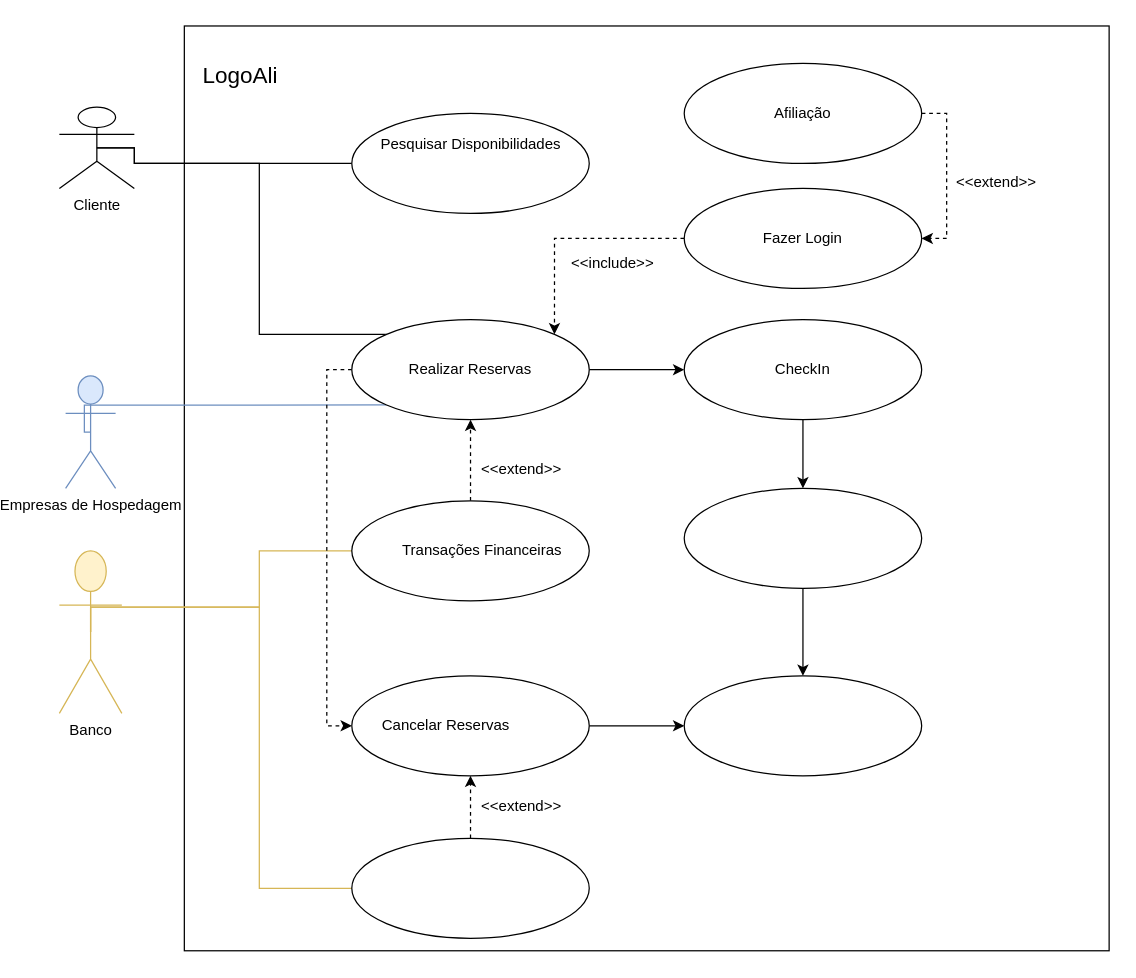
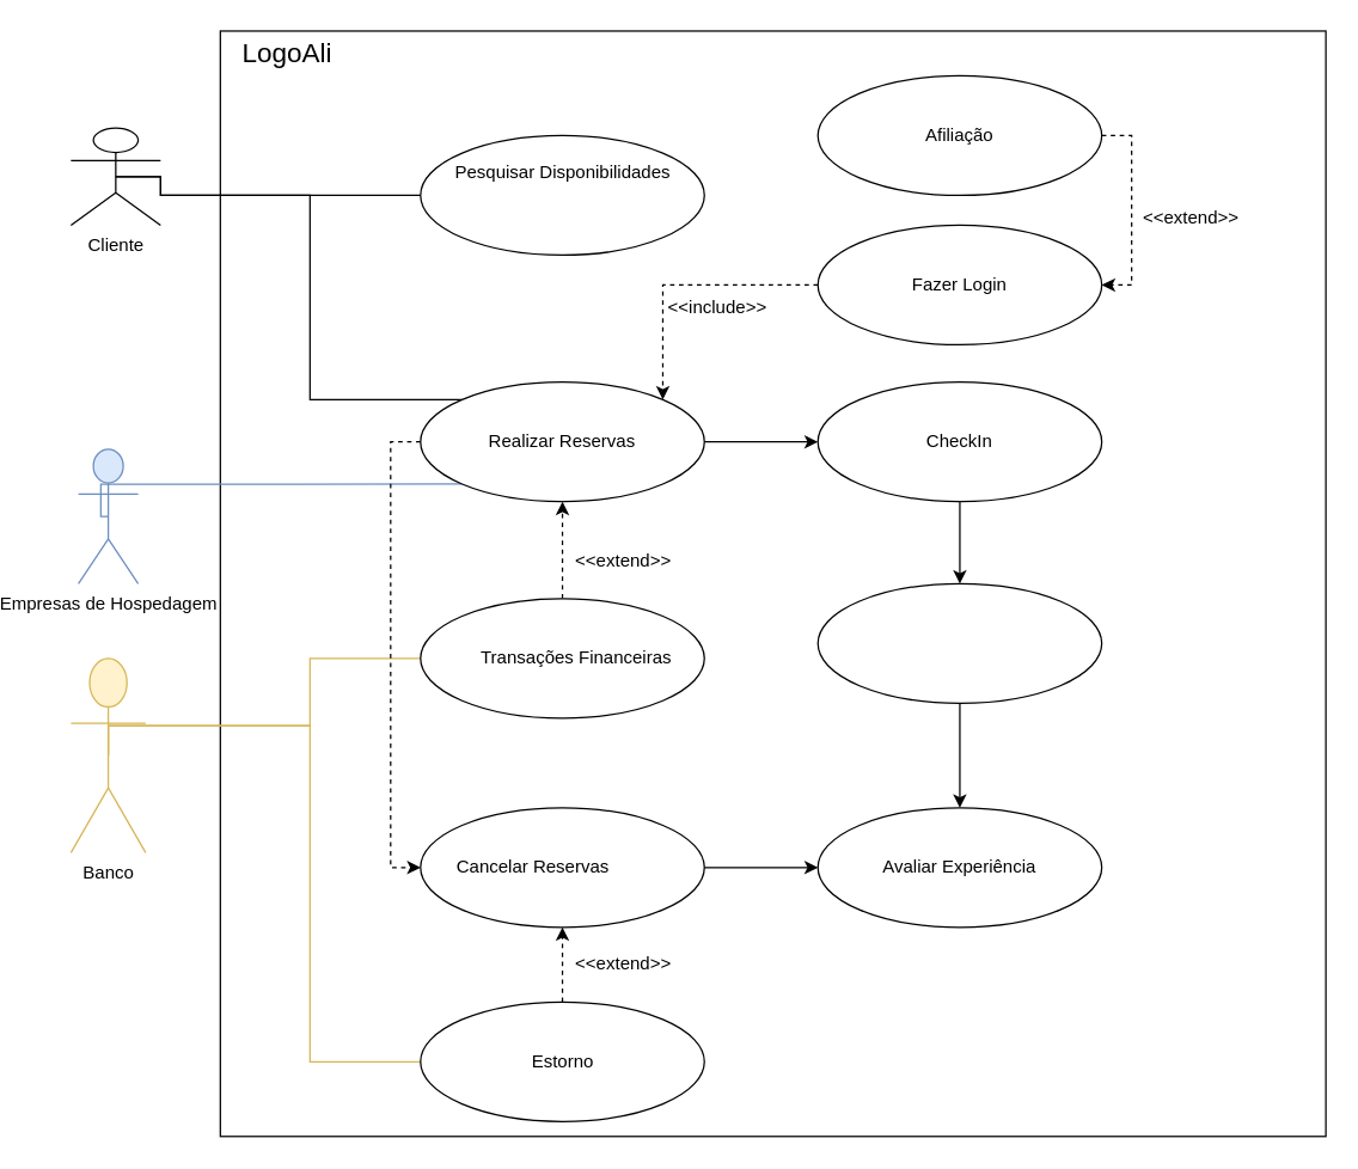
  <mxCell id="0" />
  <mxCell id="1" parent="0" />
  <mxCell id="2" value="" style="whiteSpace=wrap;html=1;aspect=fixed;" parent="1" vertex="1"><mxGeometry x="120" y="20" width="740" height="740" as="geometry" /></mxCell>
  <mxCell id="3" style="edgeStyle=orthogonalEdgeStyle;rounded=0;orthogonalLoop=1;jettySize=auto;html=1;exitX=0.5;exitY=0.5;exitDx=0;exitDy=0;exitPerimeter=0;entryX=0;entryY=0.5;entryDx=0;entryDy=0;endArrow=none;endFill=0;" parent="1" source="5" target="12" edge="1"><mxGeometry relative="1" as="geometry"><Array as="points"><mxPoint x="80" y="130" /></Array></mxGeometry></mxCell>
  <mxCell id="4" style="edgeStyle=orthogonalEdgeStyle;rounded=0;orthogonalLoop=1;jettySize=auto;html=1;exitX=0.5;exitY=0.5;exitDx=0;exitDy=0;exitPerimeter=0;entryX=0;entryY=0;entryDx=0;entryDy=0;endArrow=none;endFill=0;" parent="1" source="5" target="19" edge="1"><mxGeometry relative="1" as="geometry"><Array as="points"><mxPoint x="80" y="130" /><mxPoint x="180" y="130" /><mxPoint x="180" y="267" /></Array></mxGeometry></mxCell>
  <mxCell id="5" value="Cliente" style="shape=umlActor;verticalLabelPosition=bottom;verticalAlign=top;html=1;outlineConnect=0;" parent="1" vertex="1"><mxGeometry x="20" y="85" width="60" height="65" as="geometry" /></mxCell>
- <mxCell id="6" value="&lt;font style=&quot;font-size: 18px;&quot;&gt;LogoAli&lt;/font&gt;" style="text;html=1;align=center;verticalAlign=middle;whiteSpace=wrap;rounded=0;" parent="1" vertex="1"><mxGeometry x="130" y="45" width="70" height="30" as="geometry" /></mxCell>
+ <mxCell id="6" value="&lt;font style=&quot;font-size: 18px;&quot;&gt;LogoAli&lt;/font&gt;" style="text;html=1;align=center;verticalAlign=middle;whiteSpace=wrap;rounded=0;" parent="1" vertex="1"><mxGeometry x="130" y="20" width="70" height="30" as="geometry" /></mxCell>
  <mxCell id="7" style="edgeStyle=orthogonalEdgeStyle;rounded=0;orthogonalLoop=1;jettySize=auto;html=1;exitX=0.5;exitY=0.5;exitDx=0;exitDy=0;exitPerimeter=0;entryX=0;entryY=1;entryDx=0;entryDy=0;endArrow=none;endFill=0;fillColor=#dae8fc;strokeColor=#6c8ebf;" parent="1" source="8" target="19" edge="1"><mxGeometry relative="1" as="geometry"><Array as="points"><mxPoint x="40" y="323" /></Array></mxGeometry></mxCell>
  <mxCell id="8" value="Empresas de Hospedagem" style="shape=umlActor;verticalLabelPosition=bottom;verticalAlign=top;html=1;outlineConnect=0;fillColor=#dae8fc;strokeColor=#6c8ebf;" parent="1" vertex="1"><mxGeometry x="25" y="300" width="40" height="90" as="geometry" /></mxCell>
  <mxCell id="9" style="edgeStyle=orthogonalEdgeStyle;rounded=0;orthogonalLoop=1;jettySize=auto;html=1;exitX=0.5;exitY=0.5;exitDx=0;exitDy=0;exitPerimeter=0;fillColor=#fff2cc;strokeColor=#d6b656;endArrow=none;endFill=0;" parent="1" source="11" target="36" edge="1"><mxGeometry relative="1" as="geometry"><Array as="points"><mxPoint x="180" y="485" /><mxPoint x="180" y="440" /></Array></mxGeometry></mxCell>
  <mxCell id="10" style="edgeStyle=orthogonalEdgeStyle;rounded=0;orthogonalLoop=1;jettySize=auto;html=1;exitX=0.5;exitY=0.5;exitDx=0;exitDy=0;exitPerimeter=0;entryX=0;entryY=0.5;entryDx=0;entryDy=0;fillColor=#fff2cc;strokeColor=#d6b656;endArrow=none;endFill=0;" parent="1" source="11" target="33" edge="1"><mxGeometry relative="1" as="geometry"><Array as="points"><mxPoint x="180" y="485" /><mxPoint x="180" y="710" /></Array></mxGeometry></mxCell>
  <mxCell id="11" value="Banco" style="shape=umlActor;verticalLabelPosition=bottom;verticalAlign=top;html=1;outlineConnect=0;fillColor=#fff2cc;strokeColor=#d6b656;" parent="1" vertex="1"><mxGeometry x="20" y="440" width="50" height="130" as="geometry" /></mxCell>
  <mxCell id="12" value="" style="ellipse;whiteSpace=wrap;html=1;" parent="1" vertex="1"><mxGeometry x="254" y="90" width="190" height="80" as="geometry" /></mxCell>
  <mxCell id="13" value="Pesquisar Disponibilidades" style="text;html=1;align=center;verticalAlign=middle;whiteSpace=wrap;rounded=0;" parent="1" vertex="1"><mxGeometry x="271.5" y="100" width="155" height="30" as="geometry" /></mxCell>
  <mxCell id="14" style="edgeStyle=orthogonalEdgeStyle;rounded=0;orthogonalLoop=1;jettySize=auto;html=1;exitX=0;exitY=0.5;exitDx=0;exitDy=0;entryX=1;entryY=0;entryDx=0;entryDy=0;dashed=1;" parent="1" source="15" target="19" edge="1"><mxGeometry relative="1" as="geometry"><Array as="points"><mxPoint x="416" y="190" /></Array></mxGeometry></mxCell>
  <mxCell id="15" value="" style="ellipse;whiteSpace=wrap;html=1;" parent="1" vertex="1"><mxGeometry x="520" y="150" width="190" height="80" as="geometry" /></mxCell>
  <mxCell id="16" value="Fazer Login" style="text;html=1;align=center;verticalAlign=middle;whiteSpace=wrap;rounded=0;" parent="1" vertex="1"><mxGeometry x="555" y="175" width="120" height="30" as="geometry" /></mxCell>
  <mxCell id="17" style="edgeStyle=orthogonalEdgeStyle;rounded=0;orthogonalLoop=1;jettySize=auto;html=1;exitX=1;exitY=0.5;exitDx=0;exitDy=0;entryX=0;entryY=0.5;entryDx=0;entryDy=0;" parent="1" source="19" target="25" edge="1"><mxGeometry relative="1" as="geometry" /></mxCell>
  <mxCell id="18" style="edgeStyle=orthogonalEdgeStyle;rounded=0;orthogonalLoop=1;jettySize=auto;html=1;exitX=0;exitY=0.5;exitDx=0;exitDy=0;entryX=0;entryY=0.5;entryDx=0;entryDy=0;dashed=1;" parent="1" source="19" target="22" edge="1"><mxGeometry relative="1" as="geometry" /></mxCell>
  <mxCell id="19" value="" style="ellipse;whiteSpace=wrap;html=1;" parent="1" vertex="1"><mxGeometry x="254" y="255" width="190" height="80" as="geometry" /></mxCell>
  <mxCell id="20" value="Realizar Reservas" style="text;html=1;align=center;verticalAlign=middle;whiteSpace=wrap;rounded=0;" parent="1" vertex="1"><mxGeometry x="294" y="280" width="110" height="30" as="geometry" /></mxCell>
  <mxCell id="21" style="edgeStyle=orthogonalEdgeStyle;rounded=0;orthogonalLoop=1;jettySize=auto;html=1;entryX=0;entryY=0.5;entryDx=0;entryDy=0;" parent="1" source="22" target="29" edge="1"><mxGeometry relative="1" as="geometry" /></mxCell>
  <mxCell id="22" value="" style="ellipse;whiteSpace=wrap;html=1;" parent="1" vertex="1"><mxGeometry x="254" y="540" width="190" height="80" as="geometry" /></mxCell>
  <mxCell id="23" value="Cancelar Reservas" style="text;html=1;align=center;verticalAlign=middle;whiteSpace=wrap;rounded=0;" parent="1" vertex="1"><mxGeometry x="272.75" y="565" width="112.5" height="30" as="geometry" /></mxCell>
  <mxCell id="24" style="edgeStyle=orthogonalEdgeStyle;rounded=0;orthogonalLoop=1;jettySize=auto;html=1;exitX=0.5;exitY=1;exitDx=0;exitDy=0;entryX=0.5;entryY=0;entryDx=0;entryDy=0;" parent="1" source="25" target="28" edge="1"><mxGeometry relative="1" as="geometry" /></mxCell>
  <mxCell id="25" value="" style="ellipse;whiteSpace=wrap;html=1;" parent="1" vertex="1"><mxGeometry x="520" y="255" width="190" height="80" as="geometry" /></mxCell>
  <mxCell id="26" value="CheckIn" style="text;html=1;align=center;verticalAlign=middle;whiteSpace=wrap;rounded=0;" parent="1" vertex="1"><mxGeometry x="585" y="280" width="60" height="30" as="geometry" /></mxCell>
  <mxCell id="27" style="edgeStyle=orthogonalEdgeStyle;rounded=0;orthogonalLoop=1;jettySize=auto;html=1;exitX=0.5;exitY=1;exitDx=0;exitDy=0;entryX=0.5;entryY=0;entryDx=0;entryDy=0;" parent="1" source="28" target="29" edge="1"><mxGeometry relative="1" as="geometry" /></mxCell>
  <mxCell id="28" value="" style="ellipse;whiteSpace=wrap;html=1;" parent="1" vertex="1"><mxGeometry x="520" y="390" width="190" height="80" as="geometry" /></mxCell>
  <mxCell id="29" value="" style="ellipse;whiteSpace=wrap;html=1;" parent="1" vertex="1"><mxGeometry x="520" y="540" width="190" height="80" as="geometry" /></mxCell>
- <mxCell id="31" value="&amp;lt;&amp;lt;include&amp;gt;&amp;gt;" style="text;html=1;align=center;verticalAlign=middle;whiteSpace=wrap;rounded=0;" parent="1" vertex="1"><mxGeometry x="432.75" y="195" width="60" height="30" as="geometry" /></mxCell>
+ <mxCell id="30" value="Avaliar Experiência" style="text;html=1;align=center;verticalAlign=middle;whiteSpace=wrap;rounded=0;" parent="1" vertex="1"><mxGeometry x="560" y="565" width="110" height="30" as="geometry" /></mxCell>
+ <mxCell id="31" value="&amp;lt;&amp;lt;include&amp;gt;&amp;gt;" style="text;html=1;align=center;verticalAlign=middle;whiteSpace=wrap;rounded=0;" parent="1" vertex="1"><mxGeometry x="422.75" y="190" width="60" height="30" as="geometry" /></mxCell>
  <mxCell id="32" style="edgeStyle=orthogonalEdgeStyle;rounded=0;orthogonalLoop=1;jettySize=auto;html=1;exitX=0.5;exitY=0;exitDx=0;exitDy=0;entryX=0.5;entryY=1;entryDx=0;entryDy=0;dashed=1;" parent="1" source="33" target="22" edge="1"><mxGeometry relative="1" as="geometry" /></mxCell>
  <mxCell id="33" value="" style="ellipse;whiteSpace=wrap;html=1;" parent="1" vertex="1"><mxGeometry x="254" y="670" width="190" height="80" as="geometry" /></mxCell>
+ <mxCell id="34" value="Estorno" style="text;html=1;align=center;verticalAlign=middle;whiteSpace=wrap;rounded=0;" parent="1" vertex="1"><mxGeometry x="292.75" y="695" width="112.5" height="30" as="geometry" /></mxCell>
  <mxCell id="35" style="edgeStyle=orthogonalEdgeStyle;rounded=0;orthogonalLoop=1;jettySize=auto;html=1;exitX=0.5;exitY=0;exitDx=0;exitDy=0;entryX=0.5;entryY=1;entryDx=0;entryDy=0;dashed=1;" parent="1" source="36" target="19" edge="1"><mxGeometry relative="1" as="geometry" /></mxCell>
  <mxCell id="36" value="" style="ellipse;whiteSpace=wrap;html=1;" parent="1" vertex="1"><mxGeometry x="254" y="400" width="190" height="80" as="geometry" /></mxCell>
  <mxCell id="37" value="Transações Financeiras" style="text;html=1;align=center;verticalAlign=middle;whiteSpace=wrap;rounded=0;" parent="1" vertex="1"><mxGeometry x="290.38" y="425" width="137.25" height="30" as="geometry" /></mxCell>
  <mxCell id="38" value="&amp;lt;&amp;lt;extend&amp;gt;&amp;gt;" style="text;html=1;align=center;verticalAlign=middle;whiteSpace=wrap;rounded=0;" parent="1" vertex="1"><mxGeometry x="360" y="360" width="60" height="30" as="geometry" /></mxCell>
  <mxCell id="39" value="&amp;lt;&amp;lt;extend&amp;gt;&amp;gt;" style="text;html=1;align=center;verticalAlign=middle;whiteSpace=wrap;rounded=0;" parent="1" vertex="1"><mxGeometry x="360" y="630" width="60" height="30" as="geometry" /></mxCell>
  <mxCell id="40" style="edgeStyle=orthogonalEdgeStyle;rounded=0;orthogonalLoop=1;jettySize=auto;html=1;exitX=1;exitY=0.5;exitDx=0;exitDy=0;entryX=1;entryY=0.5;entryDx=0;entryDy=0;dashed=1;" parent="1" source="41" target="15" edge="1"><mxGeometry relative="1" as="geometry" /></mxCell>
  <mxCell id="41" value="" style="ellipse;whiteSpace=wrap;html=1;" parent="1" vertex="1"><mxGeometry x="520" y="50" width="190" height="80" as="geometry" /></mxCell>
  <mxCell id="42" value="Afiliação" style="text;html=1;align=center;verticalAlign=middle;whiteSpace=wrap;rounded=0;" parent="1" vertex="1"><mxGeometry x="555" y="75" width="120" height="30" as="geometry" /></mxCell>
  <mxCell id="43" value="&amp;lt;&amp;lt;extend&amp;gt;&amp;gt;" style="text;html=1;align=center;verticalAlign=middle;whiteSpace=wrap;rounded=0;" parent="1" vertex="1"><mxGeometry x="740" y="130" width="60" height="30" as="geometry" /></mxCell>
